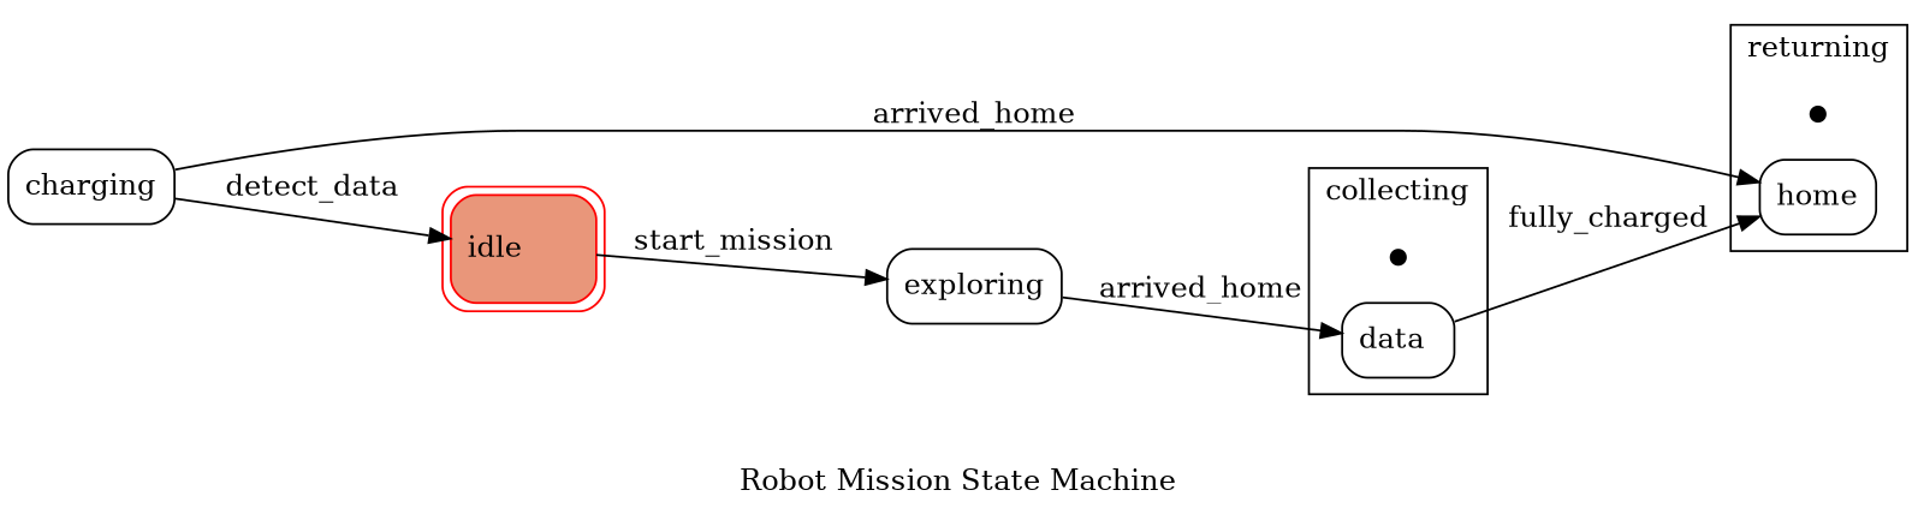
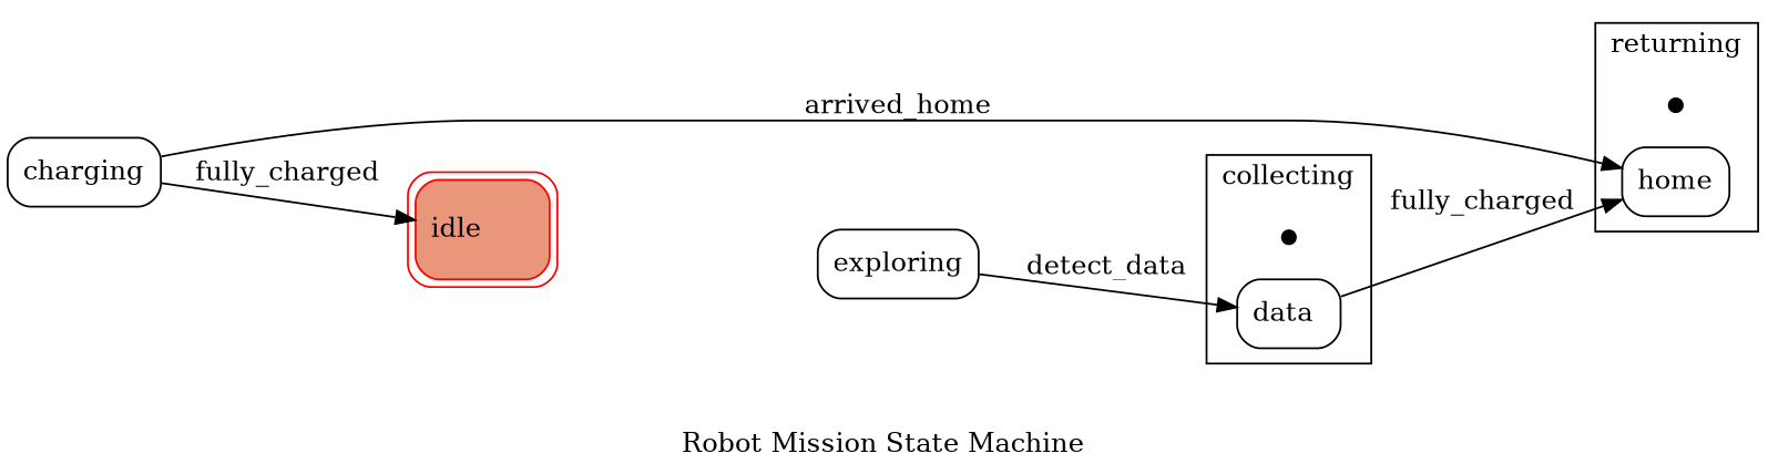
  strict digraph {
    color=black
    fillcolor=white
    label="Robot Mission State Machine"
    rankdir=LR
    style=solid
    node [color=black fillcolor=white peripheries=1 shape=rectangle style="rounded,filled"]
    edge [color=black]
    collecting [fillcolor=black height=0.1 shape=point width=0.1]
    n2 [height=0.5 label="data\l" width=0.75]
    returning [fillcolor=black height=0.1 shape=point width=0.1]
    n4 [height=0.5 label="home\l" width=0.75]
    n5 [height=0.5 label="charging\l" width=0.87847]
    n6 [color=red fillcolor=darksalmon height=0.61111 label="idle\l" peripheries=2 width=0.86111]
    n7 [height=0.5 label="exploring\l" width=0.94097]
    subgraph cluster_1 {
      label="collecting\l"
      rank=source
      n2
      subgraph cluster_2 {
        color=None
        label=""
        rank=min
        collecting
      }
    }
    subgraph cluster_3 {
      label="returning\l"
      rank=source
      n4
      subgraph cluster_4 {
        color=None
        label=""
        rank=min
        returning
      }
    }
    n2 -> n4 [label=fully_charged]
    n5 -> n4 [label=arrived_home]
-   n5 -> n6 [label=detect_data]
-   n6 -> n7 [label=start_mission]
-   n7 -> n2 [label=arrived_home]
+   n5 -> n6 [label=fully_charged]
+   n7 -> n2 [label=detect_data]
  }
